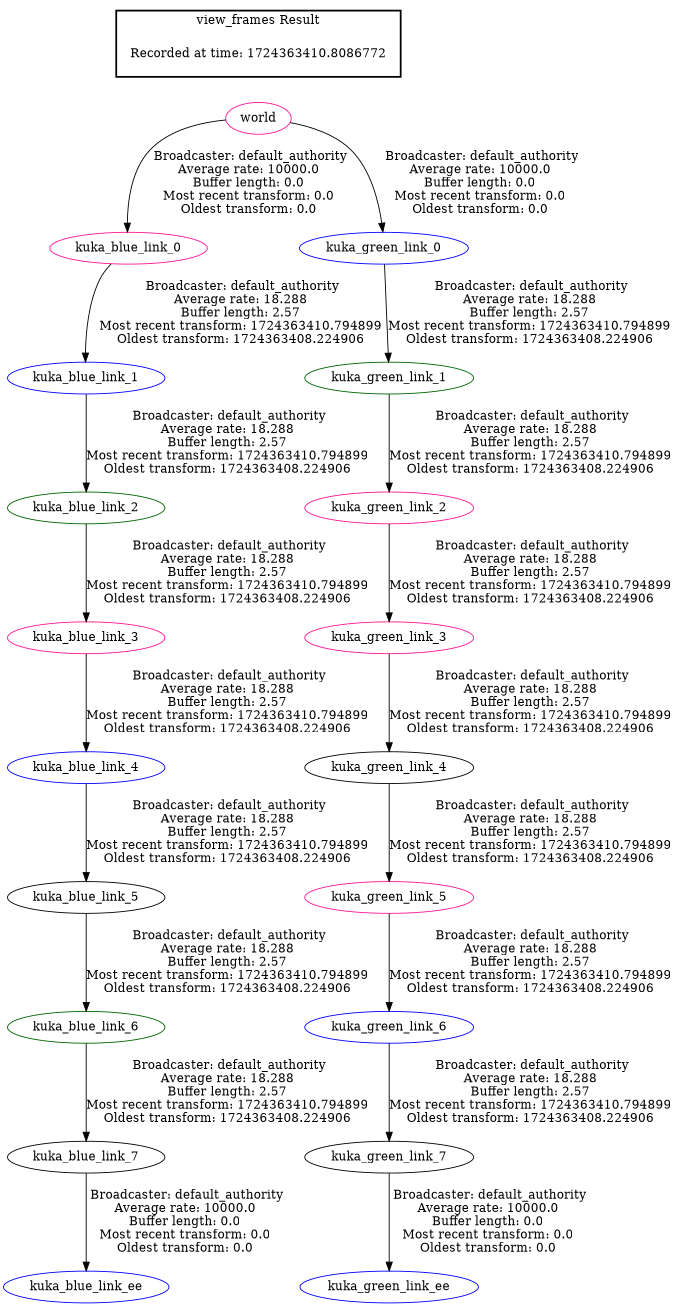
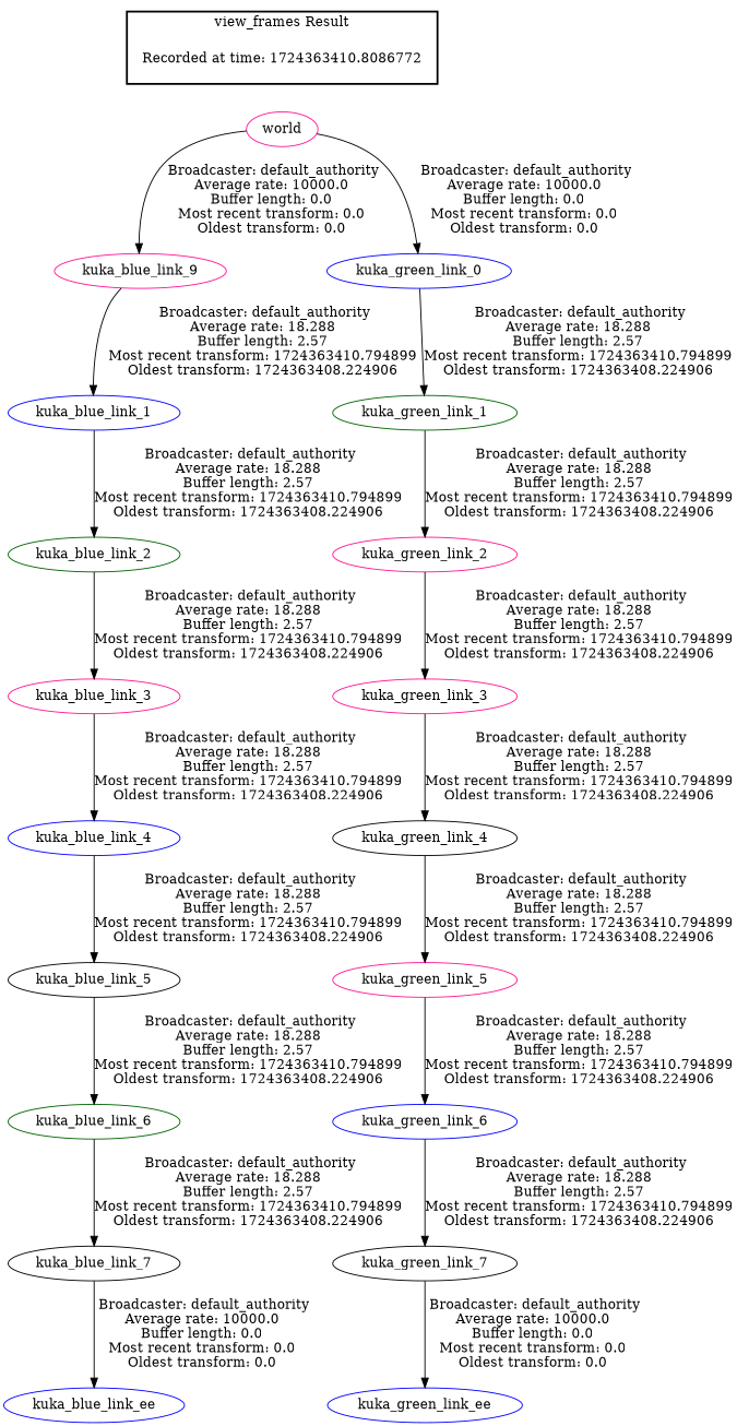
  digraph {
    node [color=deeppink]
    "Recorded at time: 1724363410.8086772" [color=darkgreen shape=plaintext]
    world
-   kuka_blue_link_0
+   kuka_blue_link_0 [label=kuka_blue_link_9]
    kuka_green_link_0 [color=blue]
    kuka_blue_link_1 [color=blue]
    kuka_green_link_1 [color=darkgreen]
    kuka_blue_link_2 [color=darkgreen]
    kuka_green_link_2
    kuka_blue_link_3
    kuka_blue_link_4 [color=blue]
    kuka_blue_link_5 [color=black]
    kuka_blue_link_6 [color=darkgreen]
    kuka_blue_link_7 [color=black]
    kuka_blue_link_ee [color=blue]
    kuka_green_link_3
    kuka_green_link_4 [color=black]
    kuka_green_link_5
    kuka_green_link_6 [color=blue]
    kuka_green_link_7 [color=black]
    kuka_green_link_ee [color=blue]
    subgraph cluster_1 {
      color=black
      label="view_frames Result"
      style=bold
      "Recorded at time: 1724363410.8086772"
    }
    "Recorded at time: 1724363410.8086772" -> world [style=invis]
    world -> kuka_blue_link_0 [label=" Broadcaster: default_authority\nAverage rate: 10000.0\nBuffer length: 0.0\nMost recent transform: 0.0\nOldest transform: 0.0\n"]
    world -> kuka_green_link_0 [label=" Broadcaster: default_authority\nAverage rate: 10000.0\nBuffer length: 0.0\nMost recent transform: 0.0\nOldest transform: 0.0\n"]
    kuka_blue_link_0 -> kuka_blue_link_1 [label=" Broadcaster: default_authority\nAverage rate: 18.288\nBuffer length: 2.57\nMost recent transform: 1724363410.794899\nOldest transform: 1724363408.224906\n"]
    kuka_green_link_0 -> kuka_green_link_1 [label=" Broadcaster: default_authority\nAverage rate: 18.288\nBuffer length: 2.57\nMost recent transform: 1724363410.794899\nOldest transform: 1724363408.224906\n"]
    kuka_blue_link_1 -> kuka_blue_link_2 [label=" Broadcaster: default_authority\nAverage rate: 18.288\nBuffer length: 2.57\nMost recent transform: 1724363410.794899\nOldest transform: 1724363408.224906\n"]
    kuka_green_link_1 -> kuka_green_link_2 [label=" Broadcaster: default_authority\nAverage rate: 18.288\nBuffer length: 2.57\nMost recent transform: 1724363410.794899\nOldest transform: 1724363408.224906\n"]
    kuka_blue_link_2 -> kuka_blue_link_3 [label=" Broadcaster: default_authority\nAverage rate: 18.288\nBuffer length: 2.57\nMost recent transform: 1724363410.794899\nOldest transform: 1724363408.224906\n"]
    kuka_green_link_2 -> kuka_green_link_3 [label=" Broadcaster: default_authority\nAverage rate: 18.288\nBuffer length: 2.57\nMost recent transform: 1724363410.794899\nOldest transform: 1724363408.224906\n"]
    kuka_blue_link_3 -> kuka_blue_link_4 [label=" Broadcaster: default_authority\nAverage rate: 18.288\nBuffer length: 2.57\nMost recent transform: 1724363410.794899\nOldest transform: 1724363408.224906\n"]
    kuka_blue_link_4 -> kuka_blue_link_5 [label=" Broadcaster: default_authority\nAverage rate: 18.288\nBuffer length: 2.57\nMost recent transform: 1724363410.794899\nOldest transform: 1724363408.224906\n"]
    kuka_blue_link_5 -> kuka_blue_link_6 [label=" Broadcaster: default_authority\nAverage rate: 18.288\nBuffer length: 2.57\nMost recent transform: 1724363410.794899\nOldest transform: 1724363408.224906\n"]
    kuka_blue_link_6 -> kuka_blue_link_7 [label=" Broadcaster: default_authority\nAverage rate: 18.288\nBuffer length: 2.57\nMost recent transform: 1724363410.794899\nOldest transform: 1724363408.224906\n"]
    kuka_blue_link_7 -> kuka_blue_link_ee [label=" Broadcaster: default_authority\nAverage rate: 10000.0\nBuffer length: 0.0\nMost recent transform: 0.0\nOldest transform: 0.0\n"]
    kuka_green_link_3 -> kuka_green_link_4 [label=" Broadcaster: default_authority\nAverage rate: 18.288\nBuffer length: 2.57\nMost recent transform: 1724363410.794899\nOldest transform: 1724363408.224906\n"]
    kuka_green_link_4 -> kuka_green_link_5 [label=" Broadcaster: default_authority\nAverage rate: 18.288\nBuffer length: 2.57\nMost recent transform: 1724363410.794899\nOldest transform: 1724363408.224906\n"]
    kuka_green_link_5 -> kuka_green_link_6 [label=" Broadcaster: default_authority\nAverage rate: 18.288\nBuffer length: 2.57\nMost recent transform: 1724363410.794899\nOldest transform: 1724363408.224906\n"]
    kuka_green_link_6 -> kuka_green_link_7 [label=" Broadcaster: default_authority\nAverage rate: 18.288\nBuffer length: 2.57\nMost recent transform: 1724363410.794899\nOldest transform: 1724363408.224906\n"]
    kuka_green_link_7 -> kuka_green_link_ee [label=" Broadcaster: default_authority\nAverage rate: 10000.0\nBuffer length: 0.0\nMost recent transform: 0.0\nOldest transform: 0.0\n"]
  }
